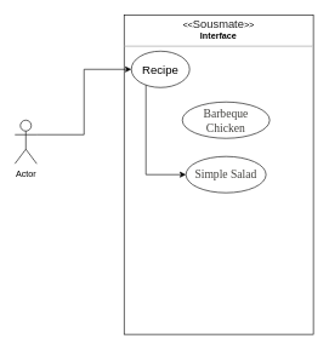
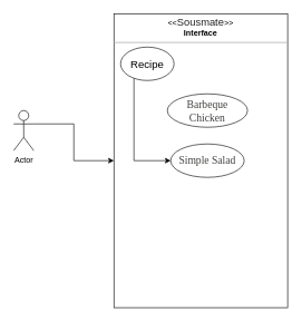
  <mxCell id="0" />
  <mxCell id="1" parent="0" />
  <mxCell id="2" value="&lt;p style=&quot;margin: 0px ; margin-top: 4px ; text-align: center&quot;&gt;&lt;i&gt;&amp;lt;&amp;lt;&lt;/i&gt;&lt;span style=&quot;color: rgb(33 , 33 , 33) ; font-family: , &amp;#34;arial&amp;#34; ; font-size: 15.6px ; white-space: normal ; background-color: rgb(255 , 255 , 255)&quot;&gt;Sousmate&lt;/span&gt;&lt;i&gt;&amp;gt;&amp;gt;&lt;/i&gt;&lt;br&gt;&lt;b&gt;Interface&lt;/b&gt;&lt;/p&gt;&lt;hr size=&quot;1&quot;&gt;&lt;p style=&quot;margin: 0px ; margin-left: 4px&quot;&gt;&lt;br&gt;&lt;/p&gt;" style="verticalAlign=top;align=left;overflow=fill;fontSize=12;fontFamily=Helvetica;html=1;" parent="1" vertex="1"><mxGeometry x="170" y="20" width="260" height="440" as="geometry" /></mxCell>
  <mxCell id="3" value="&lt;span style=&quot;color: rgb(66 , 65 , 62) ; font-family: &amp;#34;opensans&amp;#34; ; font-size: 16px ; background-color: rgb(255 , 255 , 255)&quot;&gt;Barbeque Chicken&lt;/span&gt;" style="ellipse;whiteSpace=wrap;html=1;" parent="1" vertex="1"><mxGeometry x="250" y="140" width="120" height="50" as="geometry" /></mxCell>
  <mxCell id="4" value="&lt;span style=&quot;color: rgb(66 , 65 , 62) ; font-family: &amp;#34;opensans&amp;#34; ; font-size: 16px ; background-color: rgb(255 , 255 , 255)&quot;&gt;Simple Salad&lt;/span&gt;" style="ellipse;whiteSpace=wrap;html=1;" parent="1" vertex="1"><mxGeometry x="255" y="215" width="110" height="50" as="geometry" /></mxCell>
- <mxCell id="5" style="edgeStyle=orthogonalEdgeStyle;rounded=0;orthogonalLoop=1;jettySize=auto;html=1;exitX=1;exitY=0.333;exitDx=0;exitDy=0;exitPerimeter=0;entryX=0;entryY=0.5;entryDx=0;entryDy=0;" parent="1" source="6" target="8" edge="1"><mxGeometry relative="1" as="geometry" /></mxCell>
+ <mxCell id="5" style="edgeStyle=orthogonalEdgeStyle;rounded=0;orthogonalLoop=1;jettySize=auto;html=1;exitX=1;exitY=0.333;exitDx=0;exitDy=0;exitPerimeter=0;" parent="1" source="6" target="2" edge="1"><mxGeometry relative="1" as="geometry" /></mxCell>
  <mxCell id="6" value="Actor" style="shape=umlActor;verticalLabelPosition=bottom;labelBackgroundColor=#ffffff;verticalAlign=top;html=1;" parent="1" vertex="1"><mxGeometry x="20" y="165" width="30" height="60" as="geometry" /></mxCell>
  <mxCell id="7" style="edgeStyle=orthogonalEdgeStyle;rounded=0;orthogonalLoop=1;jettySize=auto;html=1;entryX=0;entryY=0.5;entryDx=0;entryDy=0;" parent="1" source="8" target="4" edge="1"><mxGeometry relative="1" as="geometry"><Array as="points"><mxPoint x="200" y="240" /></Array></mxGeometry></mxCell>
  <mxCell id="8" value="&lt;span style=&quot;font-size: 16px ; text-align: left ; white-space: nowrap&quot;&gt;Recipe&lt;/span&gt;" style="ellipse;whiteSpace=wrap;html=1;" parent="1" vertex="1"><mxGeometry x="180" y="70" width="80" height="50" as="geometry" /></mxCell>
